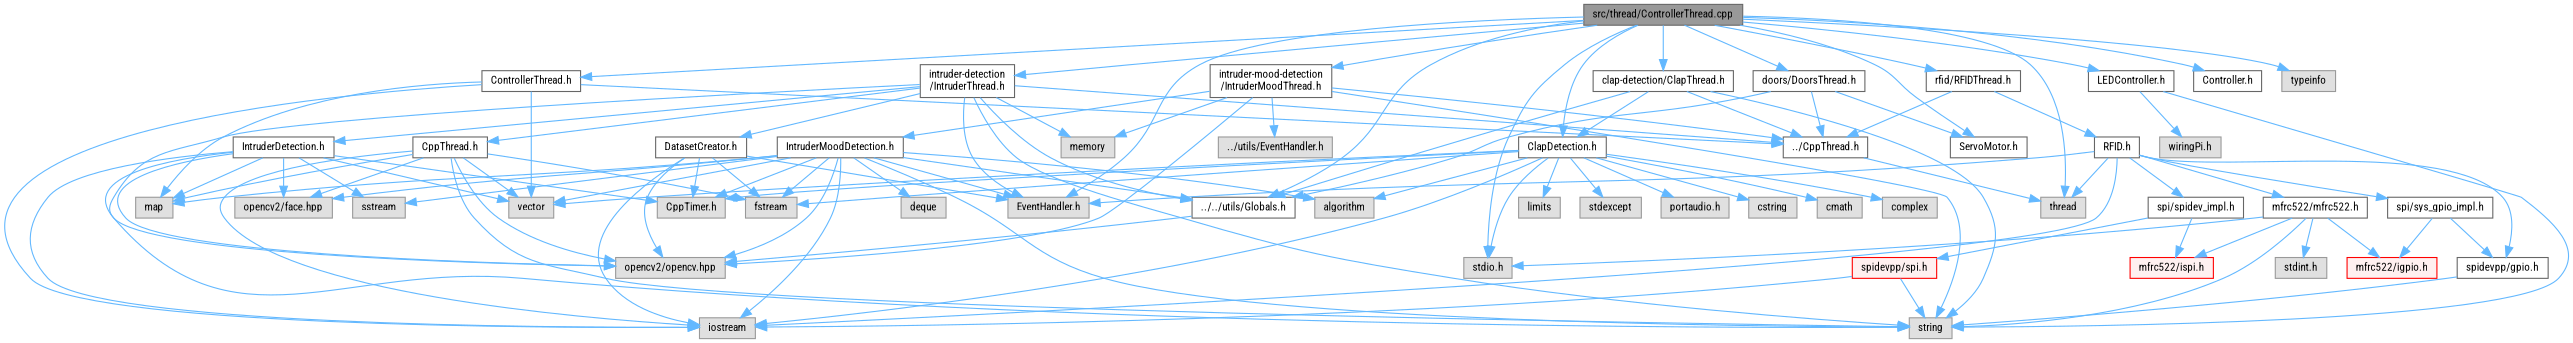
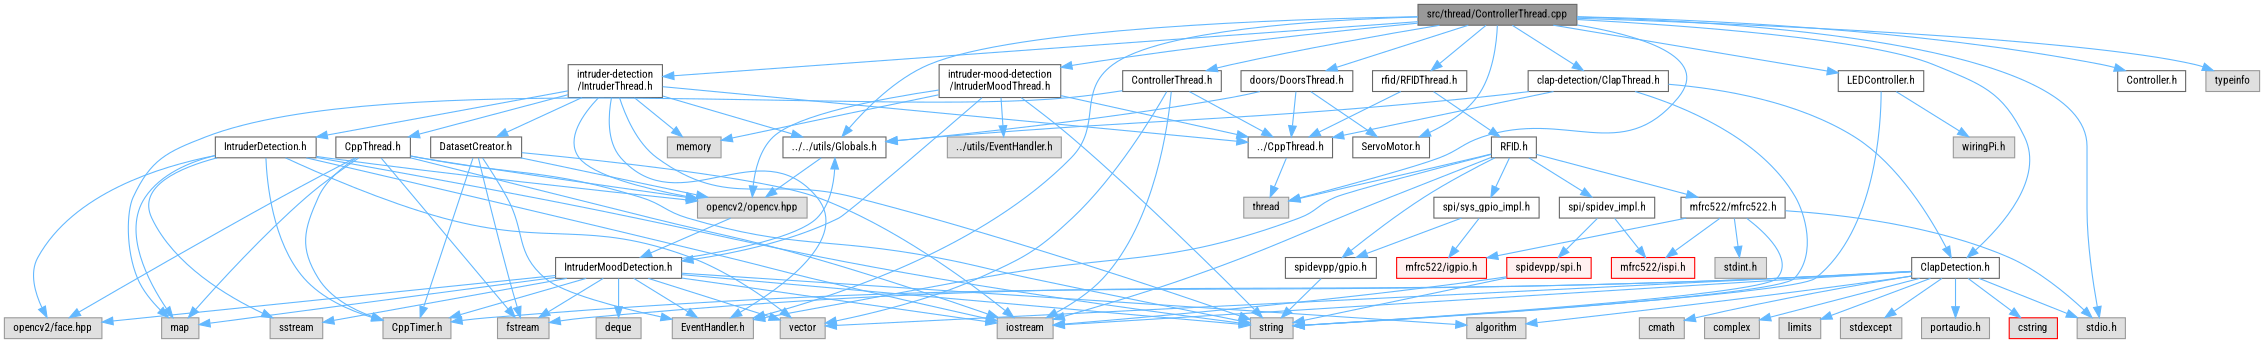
  digraph {
    fontname="Roboto Condensed"
    node [color=grey60 fillcolor="#E0E0E0" fontname="Roboto Condensed" fontsize=10 shape=box style=filled]
    edge [color=steelblue1 fontname="Roboto Condensed" fontsize=10 labelfontname=Helvetica labelfontsize=10 style=solid]
    n1 [color=gray40 fillcolor=grey60 fontcolor=black height=0.2 label="src/thread/ControllerThread.cpp" width=0.4]
    n2 [color=grey40 fillcolor=white height=0.2 label="intruder-detection\l/IntruderThread.h" width=0.4]
    n3 [height=0.2 label=thread width=0.4]
    n4 [color=grey40 fillcolor=white height=0.2 label="../../utils/Globals.h" width=0.4]
    n5 [height=0.2 label="EventHandler.h" width=0.4]
    n6 [color=grey40 fillcolor=white height=0.2 label="intruder-mood-detection\l/IntruderMoodThread.h" width=0.4]
    n7 [color=grey40 fillcolor=white height=0.2 label="clap-detection/ClapThread.h" width=0.4]
    n8 [color=grey40 fillcolor=white height=0.2 label="ClapDetection.h" width=0.4]
    n9 [height=0.2 label="stdio.h" width=0.4]
    n10 [color=grey40 fillcolor=white height=0.2 label="rfid/RFIDThread.h" width=0.4]
    n11 [color=grey40 fillcolor=white height=0.2 label="doors/DoorsThread.h" width=0.4]
    n12 [color=grey40 fillcolor=white height=0.2 label="ServoMotor.h" width=0.4]
    n13 [color=grey40 fillcolor=white height=0.2 label="LEDController.h" width=0.4]
    n14 [color=grey40 fillcolor=white height=0.2 label="ControllerThread.h" width=0.4]
    n15 [color=grey40 fillcolor=white height=0.2 label="Controller.h" width=0.4]
    n16 [height=0.2 label=typeinfo width=0.4]
    n17 [color=grey40 fillcolor=white height=0.2 label="../CppThread.h" width=0.4]
    n18 [height=0.2 label="opencv2/opencv.hpp" width=0.4]
    n19 [color=grey40 fillcolor=white height=0.2 label="IntruderDetection.h" width=0.4]
    n20 [height=0.2 label=string width=0.4]
    n21 [color=grey40 fillcolor=white height=0.2 label="DatasetCreator.h" width=0.4]
    n22 [color=grey40 fillcolor=white height=0.2 label="CppThread.h" width=0.4]
    n23 [height=0.2 label=memory width=0.4]
    n24 [color=grey40 fillcolor=white height=0.2 label="IntruderMoodDetection.h" width=0.4]
    n25 [height=0.2 label="../utils/EventHandler.h" width=0.4]
    n26 [height=0.2 label="CppTimer.h" width=0.4]
    n27 [height=0.2 label=iostream width=0.4]
    n28 [height=0.2 label=vector width=0.4]
    n29 [height=0.2 label=fstream width=0.4]
    n30 [height=0.2 label=algorithm width=0.4]
    n31 [height=0.2 label=cmath width=0.4]
    n32 [height=0.2 label=complex width=0.4]
    n33 [height=0.2 label=limits width=0.4]
    n34 [height=0.2 label=stdexcept width=0.4]
    n35 [height=0.2 label="portaudio.h" width=0.4]
-   n36 [height=0.2 label=cstring width=0.4]
+   n36 [color=red height=0.2 label=cstring width=0.4]
    n37 [color=grey40 fillcolor=white height=0.2 label="RFID.h" width=0.4]
    n38 [height=0.2 label="wiringPi.h" width=0.4]
    n39 [height=0.2 label=map width=0.4]
    n40 [height=0.2 label="opencv2/face.hpp" width=0.4]
    n41 [height=0.2 label=sstream width=0.4]
    n42 [height=0.2 label=deque width=0.4]
    n43 [color=grey40 fillcolor=white height=0.2 label="spi/spidev_impl.h" width=0.4]
    n44 [color=grey40 fillcolor=white height=0.2 label="spi/sys_gpio_impl.h" width=0.4]
    n45 [color=grey40 fillcolor=white height=0.2 label="spidevpp/gpio.h" width=0.4]
    n46 [color=grey40 fillcolor=white height=0.2 label="mfrc522/mfrc522.h" width=0.4]
    n47 [color=red fillcolor="#FFF0F0" height=0.2 label="mfrc522/ispi.h" width=0.4]
    n48 [color=red fillcolor="#FFF0F0" height=0.2 label="spidevpp/spi.h" width=0.4]
    n49 [color=red fillcolor="#FFF0F0" height=0.2 label="mfrc522/igpio.h" width=0.4]
    n50 [height=0.2 label="stdint.h" width=0.4]
    n1 -> n2
    n1 -> n3
    n1 -> n4
    n1 -> n5
    n1 -> n6
    n1 -> n7
    n1 -> n8
    n1 -> n9
    n1 -> n10
    n1 -> n11
    n1 -> n12
    n1 -> n13
    n1 -> n14
    n1 -> n15
    n1 -> n16
    n2 -> n4
    n2 -> n5
    n2 -> n17
    n2 -> n18
    n2 -> n19
    n2 -> n20
    n2 -> n21
    n2 -> n22
    n2 -> n23
    n4 -> n18
    n6 -> n17
    n6 -> n18
    n6 -> n20
    n6 -> n23
    n6 -> n24
    n6 -> n25
    n7 -> n4
    n7 -> n8
    n7 -> n17
    n7 -> n20
    n8 -> n9
    n8 -> n26
    n8 -> n27
    n8 -> n28
    n8 -> n29
    n8 -> n30
    n8 -> n31
    n8 -> n32
    n8 -> n33
    n8 -> n34
    n8 -> n35
    n8 -> n36
    n10 -> n17
    n10 -> n37
    n11 -> n4
    n11 -> n12
    n11 -> n17
    n13 -> n20
    n13 -> n38
    n14 -> n17
    n14 -> n27
    n14 -> n28
    n14 -> n39
    n17 -> n3
    n19 -> n18
    n19 -> n20
    n19 -> n26
    n19 -> n27
    n19 -> n28
    n19 -> n39
    n19 -> n40
    n19 -> n41
    n21 -> n5
    n21 -> n18
    n21 -> n26
    n21 -> n27
    n21 -> n29
    n22 -> n18
    n22 -> n20
    n22 -> n27
-   n22 -> n28
+   n22 -> n26
    n22 -> n29
    n22 -> n39
    n22 -> n40
    n24 -> n4
    n24 -> n5
-   n24 -> n18
+   n18 -> n24
    n24 -> n20
    n24 -> n26
    n24 -> n27
    n24 -> n28
    n24 -> n29
    n24 -> n30
    n24 -> n39
    n24 -> n40
    n24 -> n41
    n24 -> n42
    n37 -> n3
    n37 -> n5
    n37 -> n27
    n37 -> n43
    n37 -> n44
    n37 -> n45
    n37 -> n46
    n43 -> n47
    n43 -> n48
    n44 -> n45
    n44 -> n49
    n45 -> n20
    n46 -> n9
    n46 -> n20
    n46 -> n47
    n46 -> n49
    n46 -> n50
    n48 -> n20
    n48 -> n27
  }
